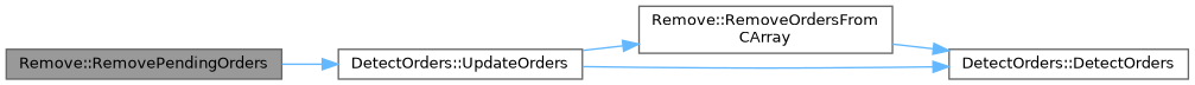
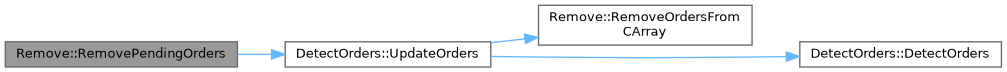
  digraph {
    rankdir=LR
    node [color=grey40 fillcolor=white fontname=Helvetica fontsize=10 shape=box style=filled]
    edge [color=steelblue1 fontname=Helvetica fontsize=10 labelfontname=Helvetica labelfontsize=10 style=solid]
    n1 [color=gray40 fillcolor=grey60 fontcolor=black height=0.2 label="Remove::RemovePendingOrders" width=0.4]
    n2 [height=0.2 label="DetectOrders::UpdateOrders" width=0.4]
    n3 [height=0.2 label="Remove::RemoveOrdersFrom\lCArray" width=0.4]
    n4 [height=0.2 label="DetectOrders::DetectOrders" width=0.4]
    n1 -> n2
    n2 -> n3
    n2 -> n4
-   n3 -> n4
  }
